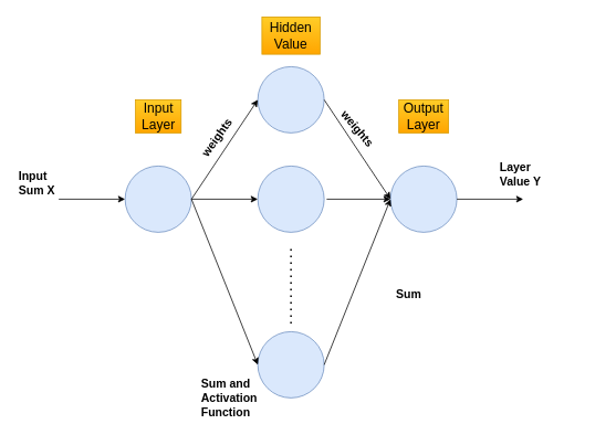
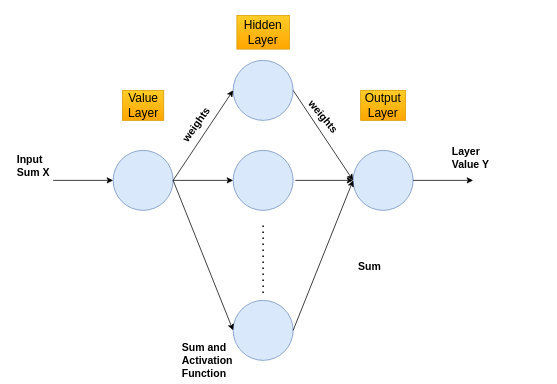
  <mxCell id="0" />
  <mxCell id="1" parent="0" />
  <mxCell id="2" value="" style="ellipse;whiteSpace=wrap;html=1;aspect=fixed;fillColor=#dae8fc;strokeColor=#6c8ebf;" vertex="1" parent="1"><mxGeometry x="150" y="200" width="80" height="80" as="geometry" /></mxCell>
  <mxCell id="3" value="" style="endArrow=none;dashed=1;html=1;dashPattern=1 3;strokeWidth=2;fontSize=16;" edge="1" parent="1"><mxGeometry width="50" height="50" relative="1" as="geometry"><mxPoint x="350" y="390" as="sourcePoint" /><mxPoint x="350" y="300" as="targetPoint" /></mxGeometry></mxCell>
  <mxCell id="4" value="" style="endArrow=classic;html=1;entryX=0;entryY=0.5;entryDx=0;entryDy=0;" edge="1" parent="1" target="2"><mxGeometry width="50" height="50" relative="1" as="geometry"><mxPoint x="70" y="240" as="sourcePoint" /><mxPoint x="430" y="280" as="targetPoint" /></mxGeometry></mxCell>
  <mxCell id="5" value="&lt;b&gt;&lt;font style=&quot;font-size: 14px&quot;&gt;Input&lt;br&gt;Sum X&lt;/font&gt;&lt;/b&gt;" style="text;html=1;strokeColor=none;fillColor=none;align=left;verticalAlign=middle;whiteSpace=wrap;rounded=0;" vertex="1" parent="1"><mxGeometry x="20" y="210" width="120" height="20" as="geometry" /></mxCell>
- <mxCell id="6" value="Input Layer" style="text;html=1;strokeColor=#d79b00;fillColor=#ffcd28;align=center;verticalAlign=middle;whiteSpace=wrap;rounded=0;labelBackgroundColor=none;fontSize=16;gradientColor=#ffa500;" vertex="1" parent="1"><mxGeometry x="162.5" y="120" width="55" height="40" as="geometry" /></mxCell>
+ <mxCell id="6" value="Value Layer" style="text;html=1;strokeColor=#d79b00;fillColor=#ffcd28;align=center;verticalAlign=middle;whiteSpace=wrap;rounded=0;labelBackgroundColor=none;fontSize=16;gradientColor=#ffa500;" vertex="1" parent="1"><mxGeometry x="162.5" y="120" width="55" height="40" as="geometry" /></mxCell>
  <mxCell id="7" value="" style="ellipse;whiteSpace=wrap;html=1;aspect=fixed;fillColor=#dae8fc;strokeColor=#6c8ebf;" vertex="1" parent="1"><mxGeometry x="310" y="80" width="80" height="80" as="geometry" /></mxCell>
  <mxCell id="8" value="" style="ellipse;whiteSpace=wrap;html=1;aspect=fixed;fillColor=#dae8fc;strokeColor=#6c8ebf;" vertex="1" parent="1"><mxGeometry x="310" y="200" width="80" height="80" as="geometry" /></mxCell>
  <mxCell id="9" value="" style="ellipse;whiteSpace=wrap;html=1;aspect=fixed;fillColor=#dae8fc;strokeColor=#6c8ebf;" vertex="1" parent="1"><mxGeometry x="310" y="400" width="80" height="80" as="geometry" /></mxCell>
  <mxCell id="10" value="" style="endArrow=classic;html=1;exitX=1;exitY=0.5;exitDx=0;exitDy=0;entryX=0;entryY=0.5;entryDx=0;entryDy=0;" edge="1" parent="1" source="2" target="7"><mxGeometry width="50" height="50" relative="1" as="geometry"><mxPoint x="380" y="330" as="sourcePoint" /><mxPoint x="430" y="280" as="targetPoint" /></mxGeometry></mxCell>
  <mxCell id="11" value="" style="endArrow=classic;html=1;exitX=1;exitY=0.5;exitDx=0;exitDy=0;entryX=0;entryY=0.5;entryDx=0;entryDy=0;" edge="1" parent="1" source="2" target="8"><mxGeometry width="50" height="50" relative="1" as="geometry"><mxPoint x="380" y="330" as="sourcePoint" /><mxPoint x="430" y="280" as="targetPoint" /></mxGeometry></mxCell>
  <mxCell id="12" value="" style="endArrow=classic;html=1;exitX=1;exitY=0.5;exitDx=0;exitDy=0;entryX=0;entryY=0.5;entryDx=0;entryDy=0;" edge="1" parent="1" source="2" target="9"><mxGeometry width="50" height="50" relative="1" as="geometry"><mxPoint x="380" y="330" as="sourcePoint" /><mxPoint x="430" y="280" as="targetPoint" /></mxGeometry></mxCell>
  <mxCell id="13" value="" style="ellipse;whiteSpace=wrap;html=1;aspect=fixed;fillColor=#dae8fc;strokeColor=#6c8ebf;" vertex="1" parent="1"><mxGeometry x="470" y="200" width="80" height="80" as="geometry" /></mxCell>
  <mxCell id="14" value="" style="endArrow=classic;html=1;entryX=0;entryY=0.5;entryDx=0;entryDy=0;" edge="1" parent="1" target="13"><mxGeometry width="50" height="50" relative="1" as="geometry"><mxPoint x="393" y="240" as="sourcePoint" /><mxPoint x="430" y="280" as="targetPoint" /></mxGeometry></mxCell>
  <mxCell id="15" value="" style="endArrow=classic;html=1;exitX=1;exitY=0.5;exitDx=0;exitDy=0;entryX=0;entryY=0.5;entryDx=0;entryDy=0;" edge="1" parent="1" source="7" target="13"><mxGeometry width="50" height="50" relative="1" as="geometry"><mxPoint x="380" y="330" as="sourcePoint" /><mxPoint x="430" y="280" as="targetPoint" /></mxGeometry></mxCell>
  <mxCell id="16" value="" style="endArrow=classic;html=1;exitX=1;exitY=0.5;exitDx=0;exitDy=0;entryX=0;entryY=0.5;entryDx=0;entryDy=0;" edge="1" parent="1" source="9" target="13"><mxGeometry width="50" height="50" relative="1" as="geometry"><mxPoint x="380" y="330" as="sourcePoint" /><mxPoint x="470" y="230" as="targetPoint" /></mxGeometry></mxCell>
- <mxCell id="17" value="Hidden&lt;br&gt;Value" style="text;html=1;strokeColor=#d79b00;fillColor=#ffcd28;align=center;verticalAlign=middle;whiteSpace=wrap;rounded=0;labelBackgroundColor=none;fontSize=16;gradientColor=#ffa500;" vertex="1" parent="1"><mxGeometry x="315" y="20" width="70" height="45" as="geometry" /></mxCell>
+ <mxCell id="17" value="Hidden&lt;br&gt;Layer" style="text;html=1;strokeColor=#d79b00;fillColor=#ffcd28;align=center;verticalAlign=middle;whiteSpace=wrap;rounded=0;labelBackgroundColor=none;fontSize=16;gradientColor=#ffa500;" vertex="1" parent="1"><mxGeometry x="315" y="20" width="70" height="45" as="geometry" /></mxCell>
  <mxCell id="18" value="Output&lt;br&gt;Layer" style="text;html=1;strokeColor=#d79b00;fillColor=#ffcd28;align=center;verticalAlign=middle;whiteSpace=wrap;rounded=0;labelBackgroundColor=none;fontSize=16;gradientColor=#ffa500;" vertex="1" parent="1"><mxGeometry x="480" y="120" width="60" height="40" as="geometry" /></mxCell>
  <mxCell id="19" value="&lt;span style=&quot;font-size: 14px&quot;&gt;&lt;b&gt;weights&lt;/b&gt;&lt;/span&gt;" style="text;html=1;strokeColor=none;fillColor=none;align=left;verticalAlign=middle;whiteSpace=wrap;rounded=0;rotation=-55;" vertex="1" parent="1"><mxGeometry x="230" y="150" width="70" height="20" as="geometry" /></mxCell>
  <mxCell id="20" value="" style="endArrow=classic;html=1;exitX=1;exitY=0.5;exitDx=0;exitDy=0;" edge="1" parent="1" source="13"><mxGeometry width="50" height="50" relative="1" as="geometry"><mxPoint x="380" y="330" as="sourcePoint" /><mxPoint x="630" y="240" as="targetPoint" /></mxGeometry></mxCell>
  <mxCell id="21" value="&lt;b style=&quot;font-size: 14px&quot;&gt;&lt;span&gt;Layer&lt;br&gt;&lt;/span&gt;Value Y&lt;/b&gt;" style="text;html=1;strokeColor=none;fillColor=none;align=left;verticalAlign=middle;whiteSpace=wrap;rounded=0;" vertex="1" parent="1"><mxGeometry x="600" y="200" width="120" height="20" as="geometry" /></mxCell>
  <mxCell id="22" value="&lt;span style=&quot;font-size: 14px&quot;&gt;&lt;b&gt;weights&lt;/b&gt;&lt;/span&gt;" style="text;html=1;strokeColor=none;fillColor=none;align=left;verticalAlign=middle;whiteSpace=wrap;rounded=0;rotation=50;" vertex="1" parent="1"><mxGeometry x="400" y="150" width="70" height="20" as="geometry" /></mxCell>
  <mxCell id="23" value="&lt;b style=&quot;font-size: 14px&quot;&gt;&lt;span&gt;Sum and&amp;nbsp;&lt;br&gt;&lt;/span&gt;Activation Function&lt;/b&gt;" style="text;html=1;strokeColor=none;fillColor=none;align=left;verticalAlign=middle;whiteSpace=wrap;rounded=0;" vertex="1" parent="1"><mxGeometry x="240" y="470" width="120" height="20" as="geometry" /></mxCell>
  <mxCell id="24" value="&lt;span style=&quot;font-size: 14px&quot;&gt;&lt;b&gt;Sum&lt;/b&gt;&lt;/span&gt;" style="text;html=1;strokeColor=none;fillColor=none;align=left;verticalAlign=middle;whiteSpace=wrap;rounded=0;" vertex="1" parent="1"><mxGeometry x="475" y="345" width="120" height="20" as="geometry" /></mxCell>
